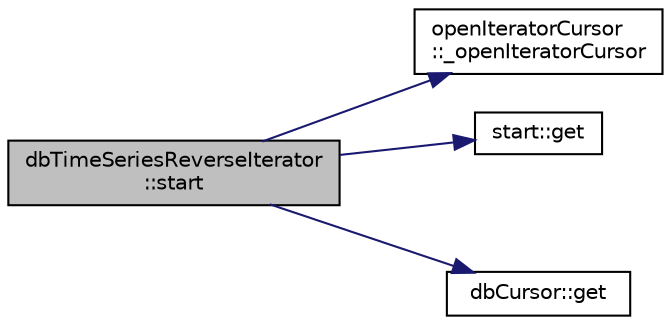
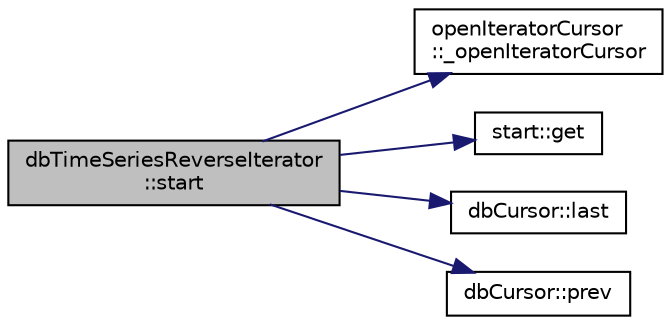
  digraph {
    rankdir=LR
    node [color=black fillcolor=white fontname=Helvetica fontsize=10 shape=record style=filled]
    edge [color=midnightblue fontname=Helvetica fontsize=10 labelfontname=Helvetica labelfontsize=10 style=solid]
    n1 [fillcolor=grey75 fontcolor=black height=0.2 label="dbTimeSeriesReverseIterator\l::start" width=0.4]
    n2 [height=0.2 label="openIteratorCursor\l::_openIteratorCursor" width=0.4]
    n3 [height=0.2 label="start::get" width=0.4]
-   n5 [height=0.2 label="dbCursor::get" width=0.4]
+   n4 [height=0.2 label="dbCursor::last" width=0.4]
+   n5 [height=0.2 label="dbCursor::prev" width=0.4]
    n1 -> n2
    n1 -> n3
+   n1 -> n4
    n1 -> n5
  }
